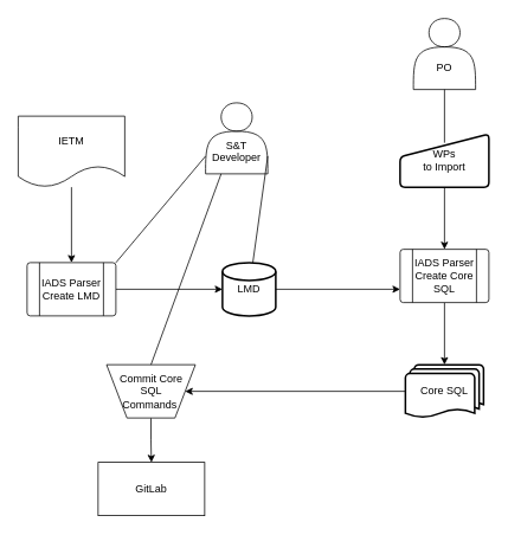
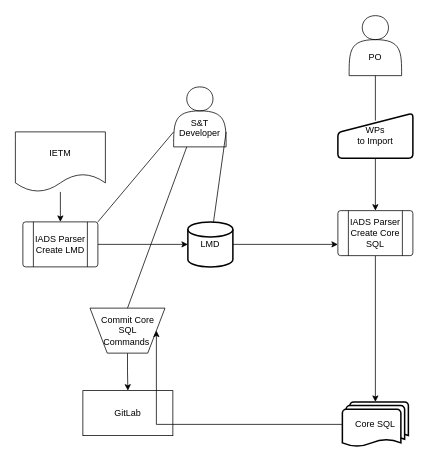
  <mxCell id="0" />
  <mxCell id="1" parent="0" />
- <mxCell id="2" value="IETM" style="shape=document;whiteSpace=wrap;html=1;boundedLbl=1;" vertex="1" parent="1"><mxGeometry x="20" y="130" width="120" height="80" as="geometry" /></mxCell>
+ <mxCell id="2" value="IETM" style="shape=document;whiteSpace=wrap;html=1;boundedLbl=1;" vertex="1" parent="1"><mxGeometry x="20" y="175" width="120" height="80" as="geometry" /></mxCell>
  <mxCell id="3" style="edgeStyle=orthogonalEdgeStyle;rounded=0;orthogonalLoop=1;jettySize=auto;html=1;exitX=0.5;exitY=0;exitDx=0;exitDy=0;endArrow=none;endFill=0;startArrow=classic;startFill=1;" edge="1" parent="1" source="7" target="2"><mxGeometry relative="1" as="geometry"><mxPoint x="80" y="295" as="sourcePoint" /></mxGeometry></mxCell>
  <mxCell id="4" style="edgeStyle=orthogonalEdgeStyle;rounded=0;orthogonalLoop=1;jettySize=auto;html=1;exitX=1;exitY=0.5;exitDx=0;exitDy=0;entryX=0;entryY=0.5;entryDx=0;entryDy=0;entryPerimeter=0;" edge="1" parent="1" source="7" target="6"><mxGeometry relative="1" as="geometry"><mxPoint x="80" y="355" as="sourcePoint" /><mxPoint x="150" y="385" as="targetPoint" /></mxGeometry></mxCell>
  <mxCell id="5" style="edgeStyle=orthogonalEdgeStyle;rounded=0;orthogonalLoop=1;jettySize=auto;html=1;exitX=1;exitY=0.5;exitDx=0;exitDy=0;exitPerimeter=0;entryX=0;entryY=0.75;entryDx=0;entryDy=0;" edge="1" parent="1" source="6" target="17"><mxGeometry relative="1" as="geometry"><mxPoint x="470" y="405" as="targetPoint" /></mxGeometry></mxCell>
  <mxCell id="6" value="LMD" style="strokeWidth=2;html=1;shape=mxgraph.flowchart.database;whiteSpace=wrap;" vertex="1" parent="1"><mxGeometry x="250" y="295" width="60" height="60" as="geometry" /></mxCell>
  <mxCell id="7" value="IADS Parser Create LMD" style="verticalLabelPosition=middle;verticalAlign=middle;html=1;shape=process;whiteSpace=wrap;rounded=1;size=0.14;arcSize=6;labelPosition=center;align=center;" vertex="1" parent="1"><mxGeometry x="30" y="295" width="100" height="60" as="geometry" /></mxCell>
  <mxCell id="8" value="&lt;br&gt;&lt;br&gt;S&amp;amp;T&lt;br&gt;Developer" style="shape=actor;whiteSpace=wrap;html=1;labelPosition=center;verticalLabelPosition=middle;align=center;verticalAlign=middle;" vertex="1" parent="1"><mxGeometry x="231" y="115" width="70" height="80" as="geometry" /></mxCell>
  <mxCell id="9" value="" style="endArrow=none;html=1;rounded=0;exitX=1;exitY=0.75;exitDx=0;exitDy=0;endFill=0;" edge="1" parent="1" source="8" target="6"><mxGeometry width="50" height="50" relative="1" as="geometry"><mxPoint x="395" y="280" as="sourcePoint" /><mxPoint x="445" y="230" as="targetPoint" /></mxGeometry></mxCell>
  <mxCell id="10" value="" style="endArrow=none;html=1;rounded=0;entryX=1;entryY=0;entryDx=0;entryDy=0;exitX=0;exitY=0.75;exitDx=0;exitDy=0;endFill=0;" edge="1" parent="1" source="8" target="7"><mxGeometry width="50" height="50" relative="1" as="geometry"><mxPoint x="310" y="205" as="sourcePoint" /><mxPoint x="360" y="155" as="targetPoint" /></mxGeometry></mxCell>
  <mxCell id="11" style="edgeStyle=orthogonalEdgeStyle;rounded=0;orthogonalLoop=1;jettySize=auto;html=1;exitX=0.5;exitY=1;exitDx=0;exitDy=0;entryX=0.5;entryY=0;entryDx=0;entryDy=0;" edge="1" parent="1" source="12" target="20"><mxGeometry relative="1" as="geometry" /></mxCell>
  <mxCell id="12" value="Commit Core SQL &lt;br&gt;Commands&amp;nbsp;" style="verticalLabelPosition=middle;verticalAlign=middle;html=1;shape=trapezoid;perimeter=trapezoidPerimeter;whiteSpace=wrap;size=0.23;arcSize=10;flipV=1;labelPosition=center;align=center;" vertex="1" parent="1"><mxGeometry x="119.5" y="410" width="100" height="60" as="geometry" /></mxCell>
- <mxCell id="13" value="Core SQL" style="strokeWidth=2;html=1;shape=mxgraph.flowchart.multi-document;whiteSpace=wrap;" vertex="1" parent="1"><mxGeometry x="456" y="410" width="88" height="60" as="geometry" /></mxCell>
+ <mxCell id="13" value="Core SQL" style="strokeWidth=2;html=1;shape=mxgraph.flowchart.multi-document;whiteSpace=wrap;" vertex="1" parent="1"><mxGeometry x="456" y="535" width="88" height="60" as="geometry" /></mxCell>
  <mxCell id="14" style="edgeStyle=orthogonalEdgeStyle;rounded=0;orthogonalLoop=1;jettySize=auto;html=1;exitX=0.5;exitY=1;exitDx=0;exitDy=0;" edge="1" parent="1" source="15" target="17"><mxGeometry relative="1" as="geometry" /></mxCell>
  <mxCell id="15" value="WPs&lt;br&gt;to Import" style="html=1;strokeWidth=2;shape=manualInput;whiteSpace=wrap;rounded=1;size=26;arcSize=11;" vertex="1" parent="1"><mxGeometry x="450" y="150" width="100" height="60" as="geometry" /></mxCell>
  <mxCell id="16" value="" style="edgeStyle=orthogonalEdgeStyle;rounded=0;orthogonalLoop=1;jettySize=auto;html=1;exitX=0.5;exitY=1;exitDx=0;exitDy=0;" edge="1" parent="1" source="17" target="13"><mxGeometry relative="1" as="geometry"><mxPoint x="406" y="410" as="sourcePoint" /></mxGeometry></mxCell>
  <mxCell id="17" value="IADS Parser Create Core SQL" style="verticalLabelPosition=middle;verticalAlign=middle;html=1;shape=process;whiteSpace=wrap;rounded=1;size=0.14;arcSize=6;labelPosition=center;align=center;" vertex="1" parent="1"><mxGeometry x="450" y="280" width="100" height="60" as="geometry" /></mxCell>
  <mxCell id="18" value="&lt;br&gt;&lt;br&gt;PO" style="shape=actor;whiteSpace=wrap;html=1;labelPosition=center;verticalLabelPosition=middle;align=center;verticalAlign=middle;" vertex="1" parent="1"><mxGeometry x="465" y="20" width="70" height="80" as="geometry" /></mxCell>
  <mxCell id="19" style="edgeStyle=orthogonalEdgeStyle;rounded=0;orthogonalLoop=1;jettySize=auto;html=1;exitX=0.5;exitY=1;exitDx=0;exitDy=0;entryX=0.5;entryY=0.167;entryDx=0;entryDy=0;entryPerimeter=0;endArrow=none;endFill=0;" edge="1" parent="1" source="18" target="15"><mxGeometry relative="1" as="geometry" /></mxCell>
  <mxCell id="20" value="GitLab" style="rounded=0;whiteSpace=wrap;html=1;" vertex="1" parent="1"><mxGeometry x="110" y="520" width="120" height="60" as="geometry" /></mxCell>
  <mxCell id="21" value="" style="edgeStyle=orthogonalEdgeStyle;rounded=0;orthogonalLoop=1;jettySize=auto;html=1;exitX=0;exitY=0.5;exitDx=0;exitDy=0;exitPerimeter=0;entryX=1;entryY=0.5;entryDx=0;entryDy=0;" edge="1" parent="1" source="13" target="12"><mxGeometry relative="1" as="geometry"><mxPoint x="456" y="410" as="sourcePoint" /><mxPoint x="407.5" y="410" as="targetPoint" /><Array as="points" /></mxGeometry></mxCell>
  <mxCell id="22" value="" style="endArrow=none;html=1;rounded=0;entryX=0.25;entryY=1;entryDx=0;entryDy=0;exitX=0.5;exitY=0;exitDx=0;exitDy=0;" edge="1" parent="1" source="12" target="8"><mxGeometry width="50" height="50" relative="1" as="geometry"><mxPoint x="340" y="420" as="sourcePoint" /><mxPoint x="390" y="370" as="targetPoint" /></mxGeometry></mxCell>
